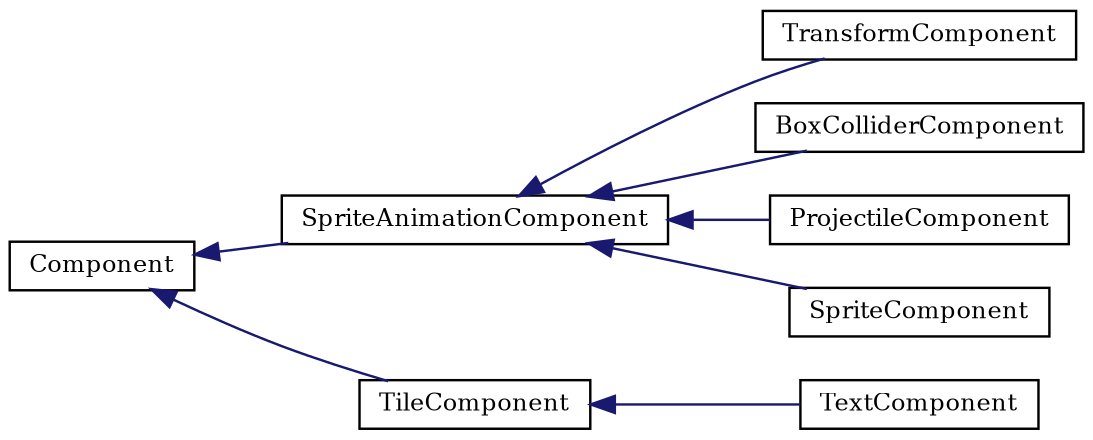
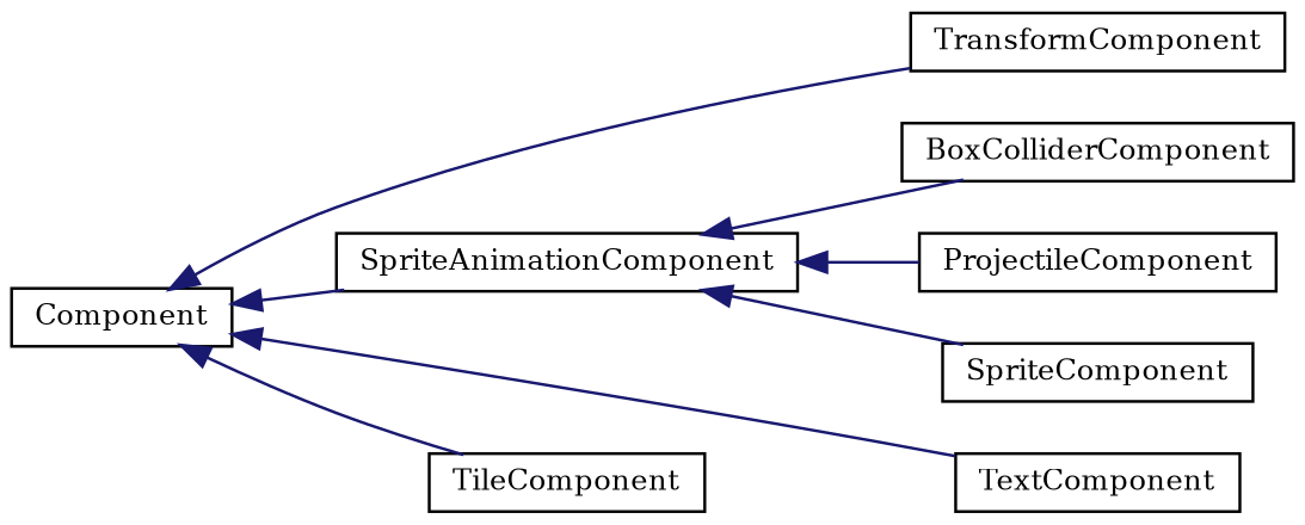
  digraph {
    fontname="DejaVu Serif"
    rankdir=LR
    node [color=black fillcolor=white fontname="DejaVu Serif" fontsize=10 shape=record style=filled]
    edge [color=midnightblue dir=back fontname="DejaVu Serif" fontsize=10 labelfontname=Helvetica labelfontsize=10 style=solid]
    n1 [height=0.2 label=Component width=0.4]
    n2 [height=0.2 label=SpriteAnimationComponent width=0.4]
    n3 [height=0.2 label=TextComponent width=0.4]
    n4 [height=0.2 label=TileComponent width=0.4]
    n5 [height=0.2 label=TransformComponent width=0.4]
    n6 [height=0.2 label=BoxColliderComponent width=0.4]
    n7 [height=0.2 label=ProjectileComponent width=0.4]
    n8 [height=0.2 label=SpriteComponent width=0.4]
    n1 -> n2
-   n4 -> n3
+   n1 -> n3
    n1 -> n4
-   n2 -> n5
+   n1 -> n5
    n2 -> n6
    n2 -> n7
    n2 -> n8
  }
